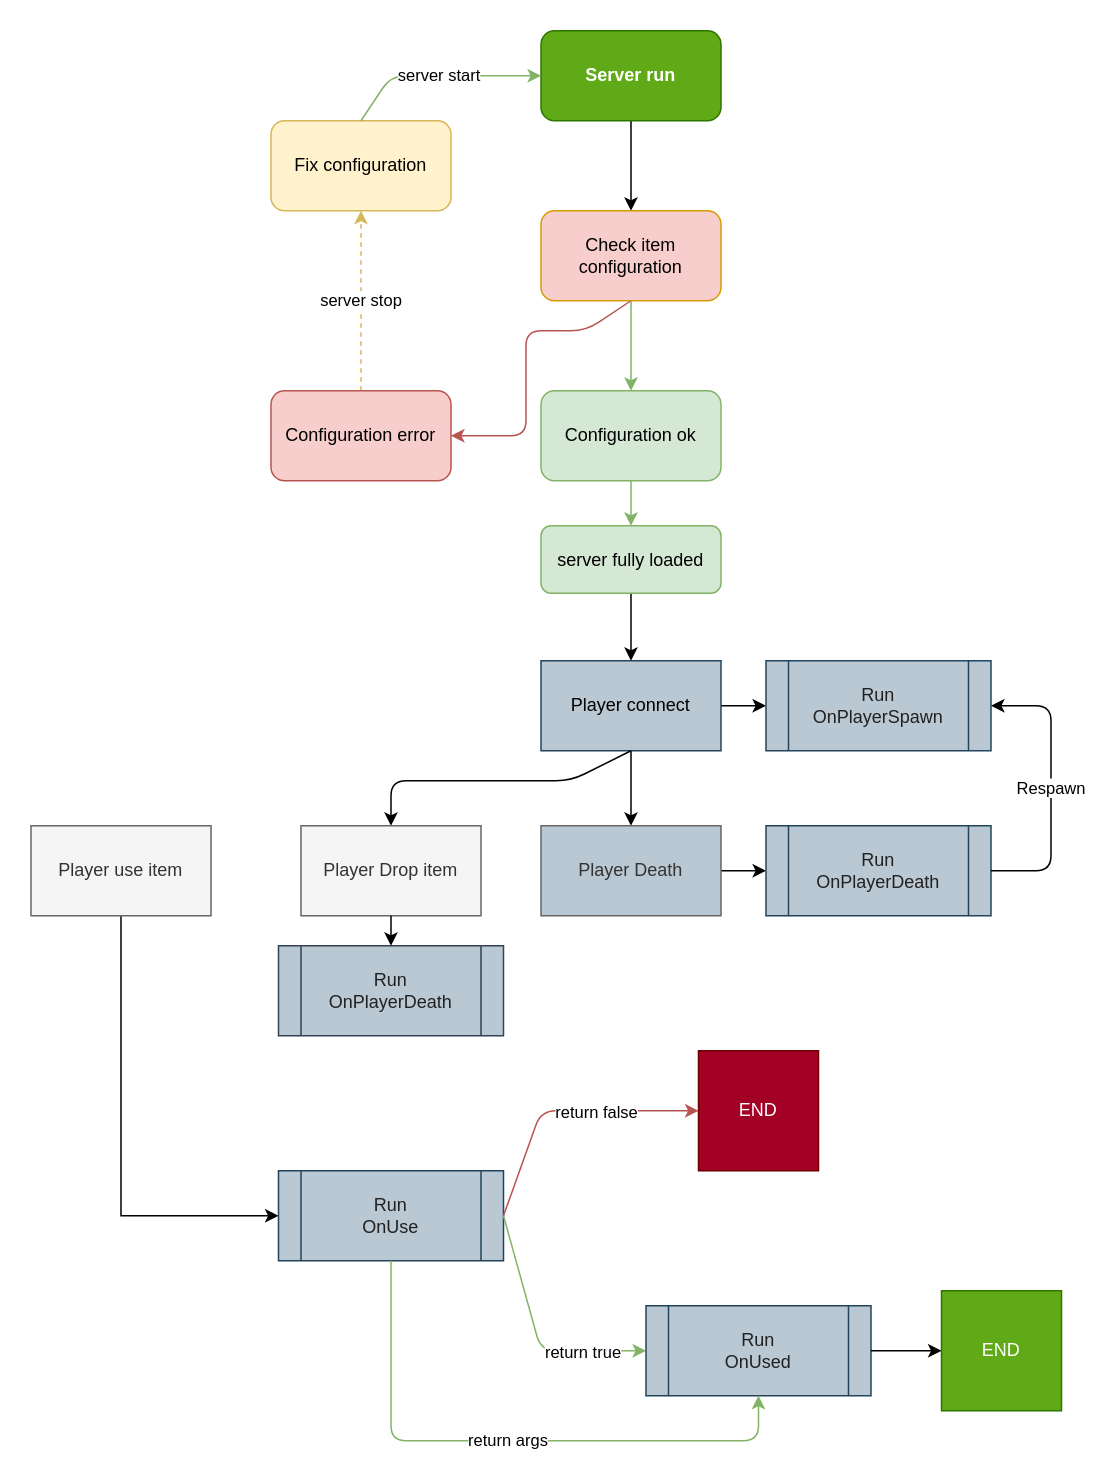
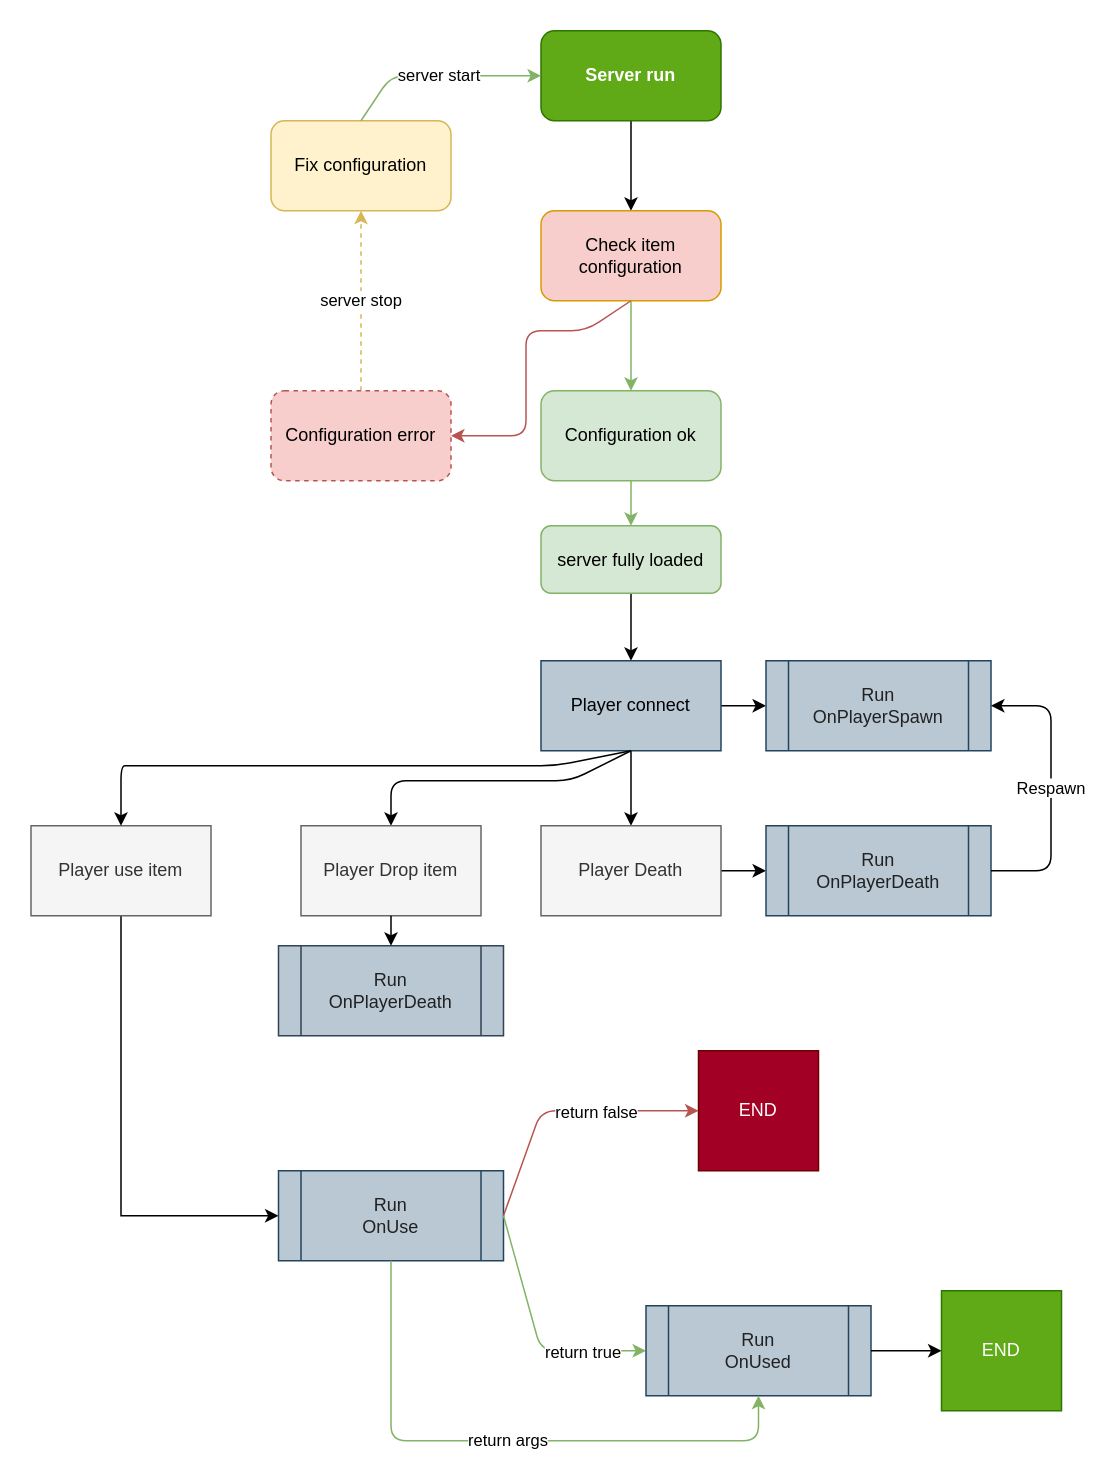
  <mxCell id="0" />
  <mxCell id="1" parent="0" />
  <mxCell id="2" value="" style="edgeStyle=orthogonalEdgeStyle;rounded=0;orthogonalLoop=1;jettySize=auto;html=1;" edge="1" parent="1" source="3" target="4"><mxGeometry relative="1" as="geometry" /></mxCell>
  <mxCell id="3" value="&lt;b&gt;Server run&lt;/b&gt;" style="rounded=1;whiteSpace=wrap;html=1;fillColor=#60a917;strokeColor=#2D7600;fontColor=#ffffff;" vertex="1" parent="1"><mxGeometry x="360" y="20" width="120" height="60" as="geometry" /></mxCell>
  <mxCell id="4" value="Check item configuration" style="rounded=1;whiteSpace=wrap;html=1;fillColor=#f8cecc;strokeColor=#d79b00;" vertex="1" parent="1"><mxGeometry x="360" y="140" width="120" height="60" as="geometry" /></mxCell>
  <mxCell id="5" value="server stop" style="edgeStyle=orthogonalEdgeStyle;rounded=0;orthogonalLoop=1;jettySize=auto;html=1;fillColor=#fff2cc;strokeColor=#d6b656;dashed=1;" edge="1" parent="1" source="6" target="8"><mxGeometry relative="1" as="geometry" /></mxCell>
- <mxCell id="6" value="Configuration error" style="rounded=1;whiteSpace=wrap;html=1;fillColor=#f8cecc;strokeColor=#b85450;" vertex="1" parent="1"><mxGeometry x="180" y="260" width="120" height="60" as="geometry" /></mxCell>
+ <mxCell id="6" value="Configuration error" style="rounded=1;whiteSpace=wrap;html=1;fillColor=#f8cecc;strokeColor=#b85450;dashed=1;" vertex="1" parent="1"><mxGeometry x="180" y="260" width="120" height="60" as="geometry" /></mxCell>
  <mxCell id="7" value="" style="endArrow=classic;html=1;exitX=0.5;exitY=1;exitDx=0;exitDy=0;entryX=1;entryY=0.5;entryDx=0;entryDy=0;fillColor=#f8cecc;strokeColor=#b85450;" edge="1" parent="1" source="4" target="6"><mxGeometry width="50" height="50" relative="1" as="geometry"><mxPoint x="410" y="330" as="sourcePoint" /><mxPoint x="460" y="280" as="targetPoint" /><Array as="points"><mxPoint x="390" y="220" /><mxPoint x="350" y="220" /><mxPoint x="350" y="290" /></Array></mxGeometry></mxCell>
  <mxCell id="8" value="Fix configuration" style="rounded=1;whiteSpace=wrap;html=1;fillColor=#fff2cc;strokeColor=#d6b656;" vertex="1" parent="1"><mxGeometry x="180" y="80" width="120" height="60" as="geometry" /></mxCell>
  <mxCell id="9" value="" style="endArrow=classic;html=1;fillColor=#d5e8d4;strokeColor=#82b366;exitX=0.5;exitY=1;exitDx=0;exitDy=0;entryX=0.5;entryY=0;entryDx=0;entryDy=0;" edge="1" parent="1" source="4" target="12"><mxGeometry width="50" height="50" relative="1" as="geometry"><mxPoint x="370" y="380" as="sourcePoint" /><mxPoint x="540" y="230" as="targetPoint" /><Array as="points" /></mxGeometry></mxCell>
  <mxCell id="10" value="server start" style="endArrow=classic;html=1;exitX=0.5;exitY=0;exitDx=0;exitDy=0;entryX=0;entryY=0.5;entryDx=0;entryDy=0;fillColor=#d5e8d4;strokeColor=#82b366;" edge="1" parent="1" source="8" target="3"><mxGeometry width="50" height="50" relative="1" as="geometry"><mxPoint x="250" y="60" as="sourcePoint" /><mxPoint x="300" y="10" as="targetPoint" /><Array as="points"><mxPoint x="260" y="50" /></Array></mxGeometry></mxCell>
  <mxCell id="11" value="" style="edgeStyle=orthogonalEdgeStyle;rounded=0;orthogonalLoop=1;jettySize=auto;html=1;fillColor=#d5e8d4;strokeColor=#82b366;" edge="1" parent="1" source="12" target="14"><mxGeometry relative="1" as="geometry" /></mxCell>
  <mxCell id="12" value="Configuration ok" style="rounded=1;whiteSpace=wrap;html=1;fillColor=#d5e8d4;strokeColor=#82b366;" vertex="1" parent="1"><mxGeometry x="360" y="260" width="120" height="60" as="geometry" /></mxCell>
  <mxCell id="13" value="" style="edgeStyle=orthogonalEdgeStyle;rounded=0;orthogonalLoop=1;jettySize=auto;html=1;" edge="1" parent="1" source="14" target="17"><mxGeometry relative="1" as="geometry" /></mxCell>
  <mxCell id="14" value="server fully loaded" style="rounded=1;whiteSpace=wrap;html=1;fillColor=#d5e8d4;strokeColor=#82b366;" vertex="1" parent="1"><mxGeometry x="360" y="350" width="120" height="45" as="geometry" /></mxCell>
  <mxCell id="15" value="" style="edgeStyle=orthogonalEdgeStyle;rounded=0;orthogonalLoop=1;jettySize=auto;html=1;" edge="1" parent="1" source="17"><mxGeometry relative="1" as="geometry"><mxPoint x="510" y="470" as="targetPoint" /></mxGeometry></mxCell>
  <mxCell id="16" value="" style="edgeStyle=orthogonalEdgeStyle;rounded=0;orthogonalLoop=1;jettySize=auto;html=1;" edge="1" parent="1" source="17" target="20"><mxGeometry relative="1" as="geometry" /></mxCell>
  <mxCell id="17" value="Player connect" style="rounded=0;whiteSpace=wrap;html=1;fillColor=#bac8d3;strokeColor=#23445d;" vertex="1" parent="1"><mxGeometry x="360" y="440" width="120" height="60" as="geometry" /></mxCell>
  <mxCell id="18" value="&lt;font color=&quot;#212121&quot;&gt;Run&lt;br&gt;OnPlayerSpawn&lt;/font&gt;" style="shape=process;whiteSpace=wrap;html=1;backgroundOutline=1;fillColor=#bac8d3;strokeColor=#23445d;" vertex="1" parent="1"><mxGeometry x="510" y="440" width="150" height="60" as="geometry" /></mxCell>
  <mxCell id="19" value="" style="edgeStyle=orthogonalEdgeStyle;rounded=0;orthogonalLoop=1;jettySize=auto;html=1;" edge="1" parent="1" source="20" target="21"><mxGeometry relative="1" as="geometry" /></mxCell>
- <mxCell id="20" value="Player Death" style="rounded=0;whiteSpace=wrap;html=1;fillColor=#bac8d3;strokeColor=#666666;fontColor=#333333;" vertex="1" parent="1"><mxGeometry x="360" y="550" width="120" height="60" as="geometry" /></mxCell>
+ <mxCell id="20" value="Player Death" style="rounded=0;whiteSpace=wrap;html=1;fillColor=#f5f5f5;strokeColor=#666666;fontColor=#333333;" vertex="1" parent="1"><mxGeometry x="360" y="550" width="120" height="60" as="geometry" /></mxCell>
  <mxCell id="21" value="&lt;font color=&quot;#212121&quot;&gt;Run&lt;br&gt;OnPlayerDeath&lt;/font&gt;" style="shape=process;whiteSpace=wrap;html=1;backgroundOutline=1;fillColor=#bac8d3;strokeColor=#23445d;" vertex="1" parent="1"><mxGeometry x="510" y="550" width="150" height="60" as="geometry" /></mxCell>
  <mxCell id="22" value="Respawn" style="endArrow=classic;html=1;exitX=1;exitY=0.5;exitDx=0;exitDy=0;entryX=1;entryY=0.5;entryDx=0;entryDy=0;" edge="1" parent="1" source="21" target="18"><mxGeometry width="50" height="50" relative="1" as="geometry"><mxPoint x="410" y="530" as="sourcePoint" /><mxPoint x="460" y="480" as="targetPoint" /><Array as="points"><mxPoint x="700" y="580" /><mxPoint x="700" y="470" /></Array></mxGeometry></mxCell>
  <mxCell id="23" value="" style="endArrow=classic;html=1;exitX=0.5;exitY=1;exitDx=0;exitDy=0;entryX=0.5;entryY=0;entryDx=0;entryDy=0;" edge="1" parent="1" source="17" target="24"><mxGeometry width="50" height="50" relative="1" as="geometry"><mxPoint x="410" y="530" as="sourcePoint" /><mxPoint x="300" y="540" as="targetPoint" /><Array as="points"><mxPoint x="380" y="520" /><mxPoint x="260" y="520" /></Array></mxGeometry></mxCell>
  <mxCell id="24" value="Player Drop item" style="rounded=0;whiteSpace=wrap;html=1;fillColor=#f5f5f5;strokeColor=#666666;fontColor=#333333;" vertex="1" parent="1"><mxGeometry x="200" y="550" width="120" height="60" as="geometry" /></mxCell>
  <mxCell id="25" value="&lt;font color=&quot;#212121&quot;&gt;Run&lt;br&gt;OnPlayerDeath&lt;/font&gt;" style="shape=process;whiteSpace=wrap;html=1;backgroundOutline=1;fillColor=#BAC8D3;strokeColor=#314354;fontColor=#ffffff;" vertex="1" parent="1"><mxGeometry x="185" y="630" width="150" height="60" as="geometry" /></mxCell>
  <mxCell id="26" value="" style="endArrow=classic;html=1;exitX=0.5;exitY=1;exitDx=0;exitDy=0;entryX=0.5;entryY=0;entryDx=0;entryDy=0;" edge="1" parent="1" source="24" target="25"><mxGeometry width="50" height="50" relative="1" as="geometry"><mxPoint x="390" y="700" as="sourcePoint" /><mxPoint x="440" y="650" as="targetPoint" /></mxGeometry></mxCell>
  <mxCell id="27" value="" style="edgeStyle=orthogonalEdgeStyle;rounded=0;orthogonalLoop=1;jettySize=auto;html=1;exitX=0.5;exitY=1;exitDx=0;exitDy=0;entryX=0;entryY=0.5;entryDx=0;entryDy=0;" edge="1" parent="1" source="28" target="30"><mxGeometry relative="1" as="geometry"><Array as="points"><mxPoint x="80" y="810" /></Array></mxGeometry></mxCell>
  <mxCell id="28" value="Player use item&lt;br&gt;" style="rounded=0;whiteSpace=wrap;html=1;fillColor=#f5f5f5;strokeColor=#666666;fontColor=#333333;" vertex="1" parent="1"><mxGeometry x="20" y="550" width="120" height="60" as="geometry" /></mxCell>
+ <mxCell id="29" value="" style="endArrow=classic;html=1;exitX=0.5;exitY=1;exitDx=0;exitDy=0;entryX=0.5;entryY=0;entryDx=0;entryDy=0;" edge="1" parent="1" source="17" target="28"><mxGeometry width="50" height="50" relative="1" as="geometry"><mxPoint x="310" y="530" as="sourcePoint" /><mxPoint x="360" y="480" as="targetPoint" /><Array as="points"><mxPoint x="370" y="510" /><mxPoint x="90" y="510" /><mxPoint x="80" y="510" /></Array></mxGeometry></mxCell>
  <mxCell id="30" value="&lt;font color=&quot;#212121&quot;&gt;Run&lt;br&gt;OnUse&lt;/font&gt;" style="shape=process;whiteSpace=wrap;html=1;backgroundOutline=1;fillColor=#bac8d3;strokeColor=#23445d;" vertex="1" parent="1"><mxGeometry x="185" y="780" width="150" height="60" as="geometry" /></mxCell>
  <mxCell id="31" value="" style="endArrow=classic;html=1;exitX=1;exitY=0.5;exitDx=0;exitDy=0;entryX=0;entryY=0.5;entryDx=0;entryDy=0;fillColor=#f8cecc;strokeColor=#b85450;" edge="1" parent="1" source="30" target="35"><mxGeometry width="50" height="50" relative="1" as="geometry"><mxPoint x="310" y="800" as="sourcePoint" /><mxPoint x="430" y="740" as="targetPoint" /><Array as="points"><mxPoint x="360" y="740" /></Array></mxGeometry></mxCell>
  <mxCell id="32" value="return false" style="edgeLabel;html=1;align=center;verticalAlign=middle;resizable=0;points=[];" vertex="1" connectable="0" parent="31"><mxGeometry x="0.03" y="-19" relative="1" as="geometry"><mxPoint x="19" y="-19" as="offset" /></mxGeometry></mxCell>
  <mxCell id="33" value="" style="endArrow=classic;html=1;exitX=1;exitY=0.5;exitDx=0;exitDy=0;entryX=0;entryY=0.5;entryDx=0;entryDy=0;fillColor=#d5e8d4;strokeColor=#82B366;" edge="1" parent="1" source="30"><mxGeometry width="50" height="50" relative="1" as="geometry"><mxPoint x="310" y="800" as="sourcePoint" /><mxPoint x="430" y="900" as="targetPoint" /><Array as="points"><mxPoint x="360" y="900" /></Array></mxGeometry></mxCell>
  <mxCell id="34" value="return true" style="edgeLabel;html=1;align=center;verticalAlign=middle;resizable=0;points=[];" vertex="1" connectable="0" parent="33"><mxGeometry x="0.143" y="28" relative="1" as="geometry"><mxPoint x="28" y="28" as="offset" /></mxGeometry></mxCell>
  <mxCell id="35" value="END" style="whiteSpace=wrap;html=1;aspect=fixed;fillColor=#a20025;strokeColor=#6F0000;fontColor=#ffffff;" vertex="1" parent="1"><mxGeometry x="465" y="700" width="80" height="80" as="geometry" /></mxCell>
  <mxCell id="36" value="&lt;font color=&quot;#212121&quot;&gt;Run&lt;br&gt;OnUsed&lt;/font&gt;" style="shape=process;whiteSpace=wrap;html=1;backgroundOutline=1;fillColor=#BAC8D3;strokeColor=#23445d;" vertex="1" parent="1"><mxGeometry x="430" y="870" width="150" height="60" as="geometry" /></mxCell>
  <mxCell id="37" value="END" style="whiteSpace=wrap;html=1;aspect=fixed;fillColor=#60a917;strokeColor=#2D7600;fontColor=#ffffff;" vertex="1" parent="1"><mxGeometry x="627" y="860" width="80" height="80" as="geometry" /></mxCell>
  <mxCell id="38" value="" style="endArrow=classic;html=1;exitX=1;exitY=0.5;exitDx=0;exitDy=0;entryX=0;entryY=0.5;entryDx=0;entryDy=0;" edge="1" parent="1" source="36" target="37"><mxGeometry width="50" height="50" relative="1" as="geometry"><mxPoint x="380" y="670" as="sourcePoint" /><mxPoint x="430" y="620" as="targetPoint" /></mxGeometry></mxCell>
  <mxCell id="39" value="return args" style="endArrow=classic;html=1;exitX=0.5;exitY=1;exitDx=0;exitDy=0;entryX=0.5;entryY=1;entryDx=0;entryDy=0;fillColor=#d5e8d4;strokeColor=#82b366;" edge="1" parent="1" source="30" target="36"><mxGeometry width="50" height="50" relative="1" as="geometry"><mxPoint x="490" y="910" as="sourcePoint" /><mxPoint x="540" y="860" as="targetPoint" /><Array as="points"><mxPoint x="260" y="960" /><mxPoint x="505" y="960" /></Array></mxGeometry></mxCell>
